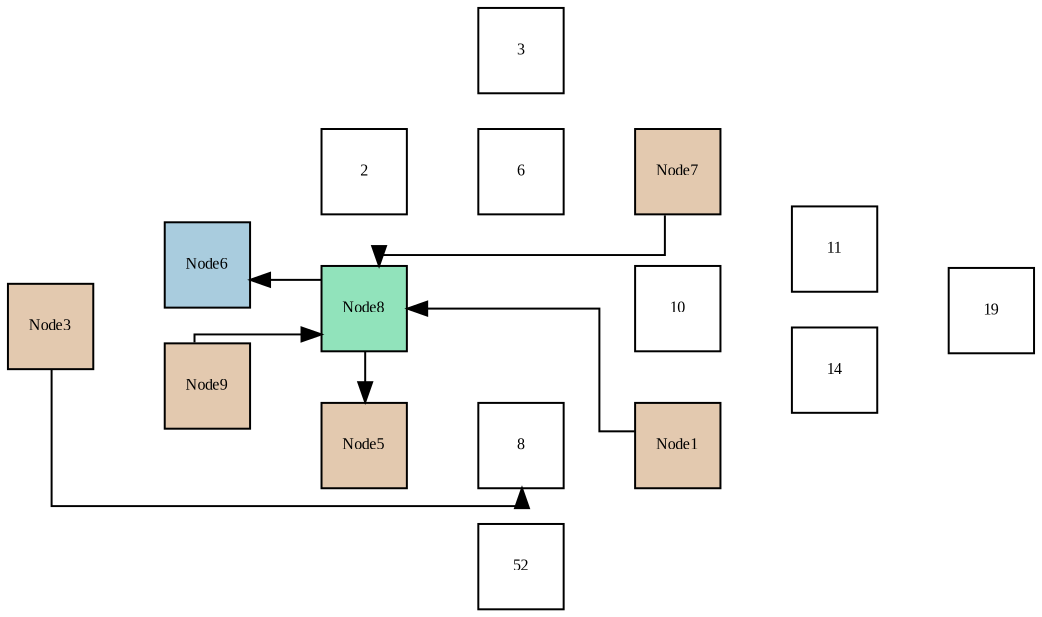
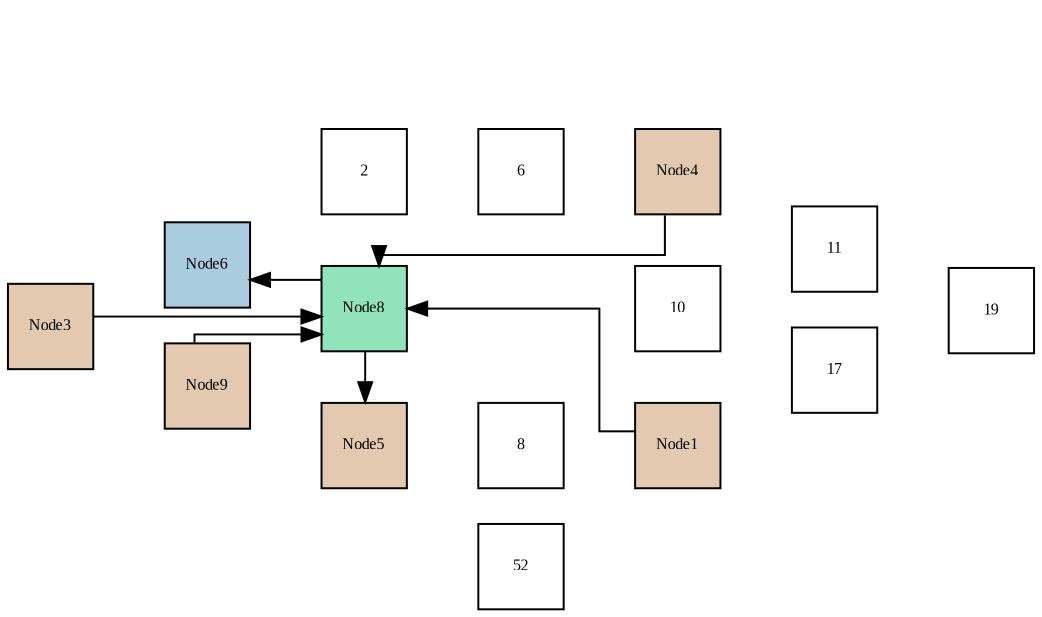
  digraph {
    fontname="Liberation Serif"
    rank=same
    rankdir=LR
    splines=ortho
    node [fillcolor="#ffffff" fixedsize=true fontname="Liberation Serif" fontsize=8 shape=square style=filled]
    edge [constraint=true fontname="Liberation Serif" style=invis]
    n1 [fillcolor="#e3c9af" label=Node3 width=0.6]
    n2 [fillcolor="#a9ccde" label=Node6 width=0.6]
    n3 [fillcolor="#e3c9af" label=Node9 width=0.6]
    n4 [fillcolor="#91e3bb" label=Node8 width=0.6]
    n5 [label=2 width=0.6]
    n6 [fillcolor="#e3c9af" label=Node5 width=0.6]
    n7 [label=6 width=0.6]
    n8 [label=8 width=0.6]
-   n9 [label=3 width=0.6]
-   n10 [fillcolor="#e3c9af" label=Node7 width=0.6]
+   n10 [fillcolor="#e3c9af" label=Node4 width=0.6]
    n11 [label=10 width=0.6]
    n12 [label=11 width=0.6]
    n13 [label=52 width=0.6]
    n14 [fillcolor="#e3c9af" label=Node1 width=0.6]
-   n15 [label=14 width=0.6]
+   n15 [label=17 width=0.6]
    n16 [label=19 width=0.6]
    n1 -> n2
    n1 -> n3
-   n1 -> n8 [constraint=false style=vis]
+   n1 -> n4 [constraint=false style=vis]
    n2 -> n4
    n2 -> n5
    n3 -> n4 [constraint=false style=vis]
    n3 -> n4
    n3 -> n6
    n4 -> n2 [constraint=false style=vis]
    n4 -> n6 [constraint=false style=vis]
    n4 -> n7
    n4 -> n8
    n5 -> n7
-   n5 -> n9
    n6 -> n8
    n6 -> n13
    n7 -> n10
    n7 -> n11
    n8 -> n11
    n8 -> n14
-   n9 -> n10
    n10 -> n4 [constraint=false style=vis]
    n10 -> n12
    n11 -> n12
    n11 -> n15
    n12 -> n16
    n13 -> n14
    n14 -> n4 [constraint=false style=vis]
    n14 -> n15
    n15 -> n16
  }
